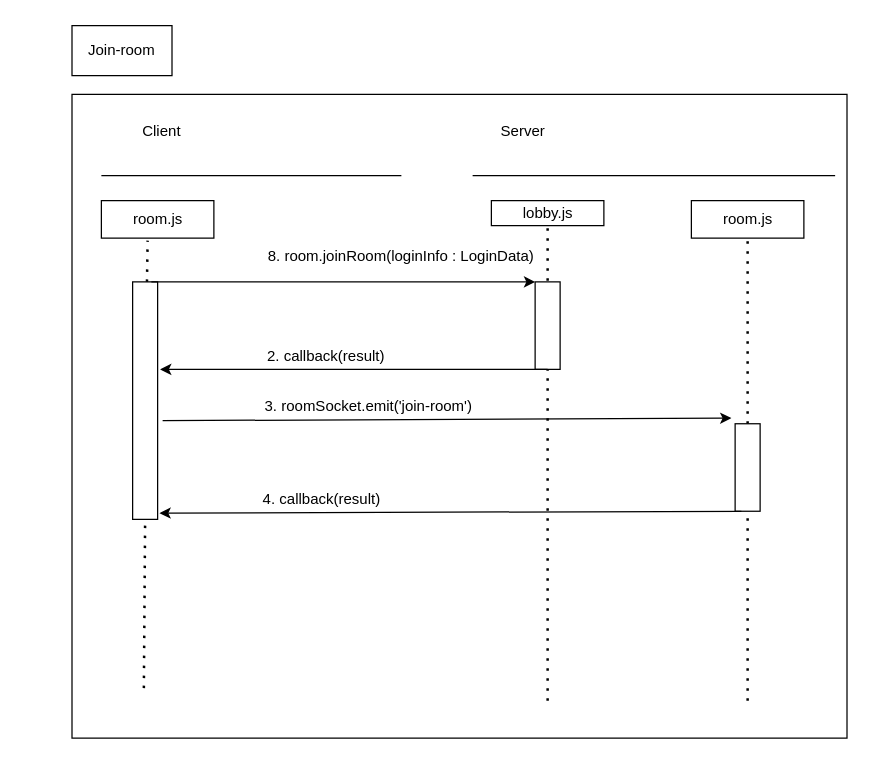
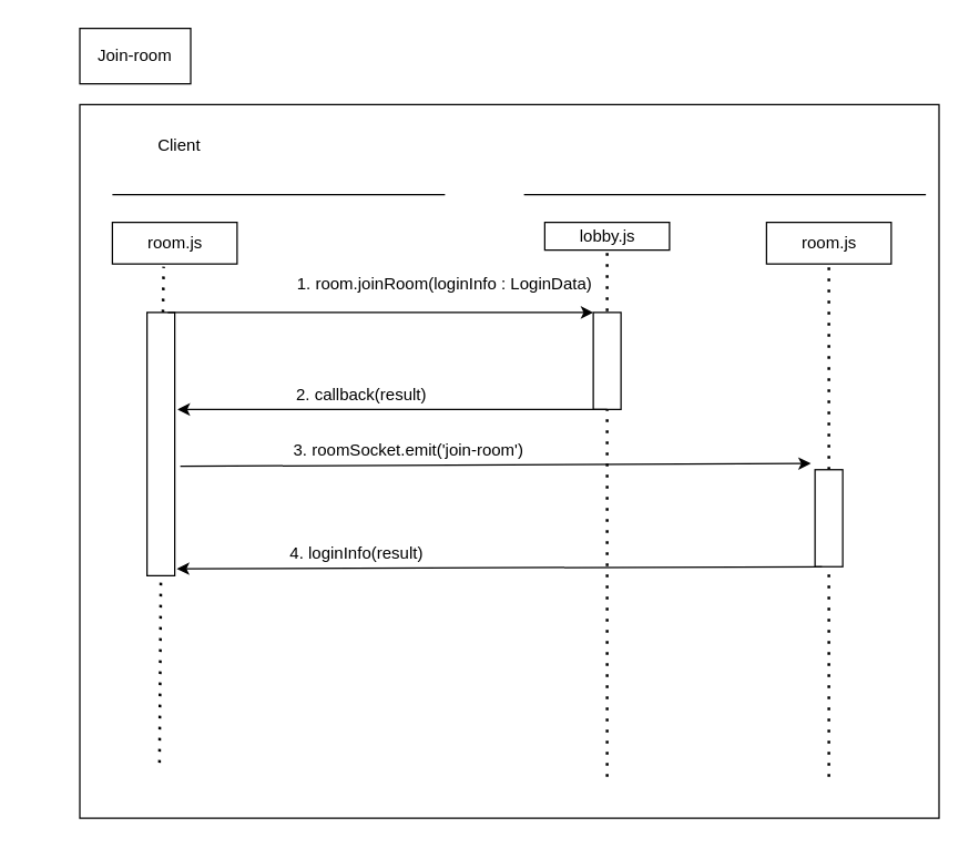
  <mxCell id="0" />
  <mxCell id="1" parent="0" />
  <mxCell id="2" value="" style="rounded=0;whiteSpace=wrap;html=1;" vertex="1" parent="1"><mxGeometry x="57" y="75" width="620" height="515" as="geometry" /></mxCell>
  <mxCell id="3" value="" style="rounded=0;whiteSpace=wrap;html=1;" vertex="1" parent="1"><mxGeometry x="57" y="20" width="80" height="40" as="geometry" /></mxCell>
  <mxCell id="4" value="room.js" style="rounded=0;whiteSpace=wrap;html=1;" vertex="1" parent="1"><mxGeometry x="80.5" y="160" width="90" height="30" as="geometry" /></mxCell>
  <mxCell id="5" value="lobby.js" style="rounded=0;whiteSpace=wrap;html=1;" vertex="1" parent="1"><mxGeometry x="392.5" y="160" width="90" height="20" as="geometry" /></mxCell>
  <mxCell id="6" value="room.js" style="rounded=0;whiteSpace=wrap;html=1;" vertex="1" parent="1"><mxGeometry x="552.5" y="160" width="90" height="30" as="geometry" /></mxCell>
  <mxCell id="7" value="" style="endArrow=none;dashed=1;html=1;dashPattern=1 3;strokeWidth=2;rounded=0;entryX=0.411;entryY=1.067;entryDx=0;entryDy=0;entryPerimeter=0;startArrow=none;" edge="1" parent="1" source="14" target="4"><mxGeometry width="50" height="50" relative="1" as="geometry"><mxPoint x="117.5" y="550" as="sourcePoint" /><mxPoint x="477.5" y="440" as="targetPoint" /></mxGeometry></mxCell>
  <mxCell id="8" value="" style="endArrow=none;dashed=1;html=1;dashPattern=1 3;strokeWidth=2;rounded=0;entryX=0.5;entryY=1;entryDx=0;entryDy=0;" edge="1" parent="1" target="5"><mxGeometry width="50" height="50" relative="1" as="geometry"><mxPoint x="437.5" y="560" as="sourcePoint" /><mxPoint x="127.49" y="202.01" as="targetPoint" /></mxGeometry></mxCell>
  <mxCell id="9" value="" style="endArrow=none;dashed=1;html=1;dashPattern=1 3;strokeWidth=2;rounded=0;entryX=0.5;entryY=1;entryDx=0;entryDy=0;startArrow=none;" edge="1" parent="1" source="21" target="6"><mxGeometry width="50" height="50" relative="1" as="geometry"><mxPoint x="597.5" y="560" as="sourcePoint" /><mxPoint x="477.5" y="440" as="targetPoint" /></mxGeometry></mxCell>
  <mxCell id="10" value="" style="endArrow=none;html=1;rounded=0;" edge="1" parent="1"><mxGeometry width="50" height="50" relative="1" as="geometry"><mxPoint x="80.5" y="140" as="sourcePoint" /><mxPoint x="320.5" y="140" as="targetPoint" /></mxGeometry></mxCell>
  <mxCell id="11" value="" style="endArrow=none;html=1;rounded=0;" edge="1" parent="1"><mxGeometry width="50" height="50" relative="1" as="geometry"><mxPoint x="377.5" y="140" as="sourcePoint" /><mxPoint x="667.5" y="140" as="targetPoint" /></mxGeometry></mxCell>
  <mxCell id="12" value="Client" style="text;strokeColor=none;align=center;fillColor=none;html=1;verticalAlign=middle;whiteSpace=wrap;rounded=0;" vertex="1" parent="1"><mxGeometry x="98.5" y="90" width="60" height="30" as="geometry" /></mxCell>
- <mxCell id="13" value="Server" style="text;strokeColor=none;align=center;fillColor=none;html=1;verticalAlign=middle;whiteSpace=wrap;rounded=0;" vertex="1" parent="1"><mxGeometry x="387.5" y="90" width="60" height="30" as="geometry" /></mxCell>
  <mxCell id="14" value="" style="rounded=0;whiteSpace=wrap;html=1;rotation=90;" vertex="1" parent="1"><mxGeometry x="20.5" y="310" width="190" height="20" as="geometry" /></mxCell>
  <mxCell id="15" value="" style="endArrow=none;dashed=1;html=1;dashPattern=1 3;strokeWidth=2;rounded=0;entryX=1;entryY=0.5;entryDx=0;entryDy=0;" edge="1" parent="1" target="14"><mxGeometry width="50" height="50" relative="1" as="geometry"><mxPoint x="114.5" y="550" as="sourcePoint" /><mxPoint x="109.5" y="295" as="targetPoint" /></mxGeometry></mxCell>
  <mxCell id="16" value="" style="endArrow=classic;html=1;rounded=0;exitX=0;exitY=0.25;exitDx=0;exitDy=0;entryX=0;entryY=1;entryDx=0;entryDy=0;" edge="1" parent="1" source="14" target="17"><mxGeometry width="50" height="50" relative="1" as="geometry"><mxPoint x="427.5" y="380" as="sourcePoint" /><mxPoint x="387.5" y="295" as="targetPoint" /></mxGeometry></mxCell>
  <mxCell id="17" value="" style="rounded=0;whiteSpace=wrap;html=1;rotation=90;" vertex="1" parent="1"><mxGeometry x="402.5" y="250" width="70" height="20" as="geometry" /></mxCell>
- <mxCell id="18" value="8. room.joinRoom(loginInfo : LoginData)" style="text;strokeColor=none;align=center;fillColor=none;html=1;verticalAlign=middle;whiteSpace=wrap;rounded=0;" vertex="1" parent="1"><mxGeometry x="197" y="190" width="247" height="30" as="geometry" /></mxCell>
+ <mxCell id="18" value="1. room.joinRoom(loginInfo : LoginData)" style="text;strokeColor=none;align=center;fillColor=none;html=1;verticalAlign=middle;whiteSpace=wrap;rounded=0;" vertex="1" parent="1"><mxGeometry x="197" y="190" width="247" height="30" as="geometry" /></mxCell>
  <mxCell id="19" value="" style="endArrow=classic;html=1;rounded=0;exitX=1;exitY=0.5;exitDx=0;exitDy=0;" edge="1" parent="1" source="17"><mxGeometry width="50" height="50" relative="1" as="geometry"><mxPoint x="427.5" y="380" as="sourcePoint" /><mxPoint x="127.5" y="295" as="targetPoint" /></mxGeometry></mxCell>
  <mxCell id="20" value="2. callback(result)" style="text;strokeColor=none;align=center;fillColor=none;html=1;verticalAlign=middle;whiteSpace=wrap;rounded=0;" vertex="1" parent="1"><mxGeometry x="137" y="270" width="247" height="30" as="geometry" /></mxCell>
  <mxCell id="21" value="" style="rounded=0;whiteSpace=wrap;html=1;rotation=90;" vertex="1" parent="1"><mxGeometry x="562.5" y="363.5" width="70" height="20" as="geometry" /></mxCell>
  <mxCell id="22" value="" style="endArrow=none;dashed=1;html=1;dashPattern=1 3;strokeWidth=2;rounded=0;entryX=1;entryY=0.5;entryDx=0;entryDy=0;" edge="1" parent="1" target="21"><mxGeometry width="50" height="50" relative="1" as="geometry"><mxPoint x="597.5" y="560" as="sourcePoint" /><mxPoint x="597.5" y="190" as="targetPoint" /></mxGeometry></mxCell>
  <mxCell id="23" value="" style="endArrow=classic;html=1;rounded=0;exitX=0.362;exitY=-0.2;exitDx=0;exitDy=0;exitPerimeter=0;entryX=0.157;entryY=1.15;entryDx=0;entryDy=0;entryPerimeter=0;" edge="1" parent="1"><mxGeometry width="50" height="50" relative="1" as="geometry"><mxPoint x="129.5" y="336.034" as="sourcePoint" /><mxPoint x="584.5" y="333.99" as="targetPoint" /></mxGeometry></mxCell>
  <mxCell id="24" value="3. roomSocket.emit('join-room')" style="text;strokeColor=none;align=center;fillColor=none;html=1;verticalAlign=middle;whiteSpace=wrap;rounded=0;" vertex="1" parent="1"><mxGeometry x="170.5" y="310" width="247" height="30" as="geometry" /></mxCell>
  <mxCell id="25" value="" style="endArrow=classic;html=1;rounded=0;exitX=1;exitY=0.75;exitDx=0;exitDy=0;" edge="1" parent="1" source="21"><mxGeometry width="50" height="50" relative="1" as="geometry"><mxPoint x="427.5" y="380" as="sourcePoint" /><mxPoint x="127" y="410" as="targetPoint" /></mxGeometry></mxCell>
- <mxCell id="26" value="4. callback(result)" style="text;strokeColor=none;align=center;fillColor=none;html=1;verticalAlign=middle;whiteSpace=wrap;rounded=0;" vertex="1" parent="1"><mxGeometry x="167" y="383.5" width="180" height="30" as="geometry" /></mxCell>
+ <mxCell id="26" value="4. loginInfo(result)" style="text;strokeColor=none;align=center;fillColor=none;html=1;verticalAlign=middle;whiteSpace=wrap;rounded=0;" vertex="1" parent="1"><mxGeometry x="167" y="383.5" width="180" height="30" as="geometry" /></mxCell>
  <mxCell id="27" value="Join-room" style="text;strokeColor=none;align=center;fillColor=none;html=1;verticalAlign=middle;whiteSpace=wrap;rounded=0;" vertex="1" parent="1"><mxGeometry x="67" y="25" width="60" height="30" as="geometry" /></mxCell>
